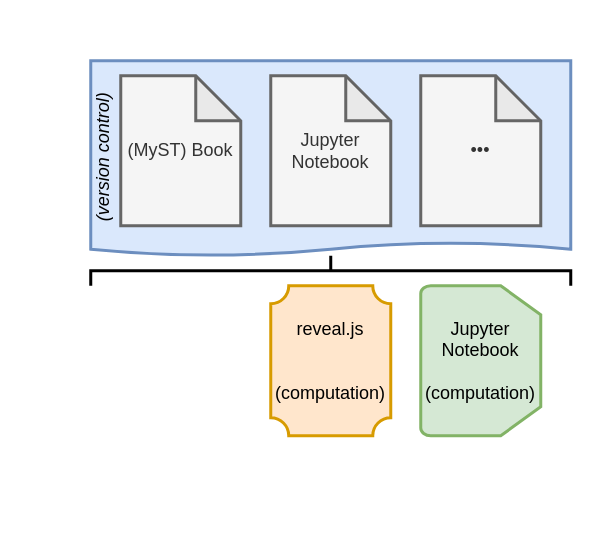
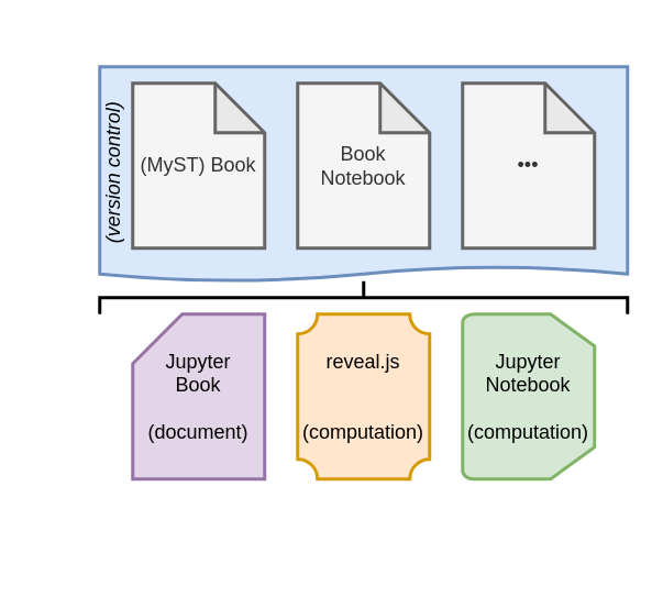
  <mxCell id="0" />
  <mxCell id="1" parent="0" />
  <mxCell id="2" value="" style="shape=document;whiteSpace=wrap;html=1;boundedLbl=1;fillColor=#dae8fc;strokeColor=#6c8ebf;size=0.067;strokeWidth=2;" parent="1" vertex="1"><mxGeometry width="320" height="130" as="geometry" x="60" y="40" /></mxCell>
  <mxCell id="3" value="" style="strokeWidth=2;html=1;shape=mxgraph.flowchart.annotation_2;align=left;labelPosition=right;pointerEvents=1;rotation=90;" parent="1" vertex="1"><mxGeometry x="210" y="20" width="20" height="320" as="geometry" /></mxCell>
  <mxCell id="4" value="" style="group;strokeWidth=2;" parent="1" vertex="1" connectable="0"><mxGeometry x="80" y="50" width="280" height="100" as="geometry" /></mxCell>
  <mxCell id="5" value="&lt;span&gt;(MyST) Book&lt;/span&gt;" style="shape=note;whiteSpace=wrap;html=1;backgroundOutline=1;darkOpacity=0.05;fillColor=#f5f5f5;strokeColor=#666666;fontColor=#333333;strokeWidth=2;" parent="4" vertex="1"><mxGeometry width="80" height="100" as="geometry" /></mxCell>
- <mxCell id="6" value="&lt;span style=&quot;color: rgb(51 , 51 , 51)&quot;&gt;Jupyter Notebook&lt;/span&gt;" style="shape=note;whiteSpace=wrap;html=1;backgroundOutline=1;darkOpacity=0.05;fillColor=#f5f5f5;strokeColor=#666666;fontColor=#333333;strokeWidth=2;" parent="4" vertex="1"><mxGeometry x="100" width="80" height="100" as="geometry" /></mxCell>
+ <mxCell id="6" value="&lt;span style=&quot;color: rgb(51 , 51 , 51)&quot;&gt;Book Notebook&lt;/span&gt;" style="shape=note;whiteSpace=wrap;html=1;backgroundOutline=1;darkOpacity=0.05;fillColor=#f5f5f5;strokeColor=#666666;fontColor=#333333;strokeWidth=2;" parent="4" vertex="1"><mxGeometry x="100" width="80" height="100" as="geometry" /></mxCell>
  <mxCell id="7" value="•••" style="shape=note;whiteSpace=wrap;html=1;backgroundOutline=1;darkOpacity=0.05;fillColor=#f5f5f5;strokeColor=#666666;fontColor=#333333;strokeWidth=2;" parent="4" vertex="1"><mxGeometry x="200" width="80" height="100" as="geometry" /></mxCell>
+ <mxCell id="8" value="Jupyter&lt;br&gt;Book&lt;br&gt;&lt;br&gt;(document)" style="shape=card;whiteSpace=wrap;html=1;fillColor=#e1d5e7;strokeColor=#9673a6;strokeWidth=2;" parent="1" vertex="1"><mxGeometry x="80" y="190" width="80" height="100" as="geometry" /></mxCell>
  <mxCell id="9" value="&lt;span&gt;reveal.js&lt;/span&gt;&lt;br&gt;&lt;br&gt;&lt;br&gt;&lt;span&gt;(computation)&lt;/span&gt;" style="verticalLabelPosition=middle;verticalAlign=middle;html=1;shape=mxgraph.basic.plaque;dx=6;fillColor=#ffe6cc;strokeColor=#d79b00;labelPosition=center;align=center;whiteSpace=wrap;strokeWidth=2;" parent="1" vertex="1"><mxGeometry x="180" y="190" width="80" height="100" as="geometry" /></mxCell>
  <mxCell id="10" value="Jupyter&lt;br&gt;Notebook&lt;br&gt;&lt;br&gt;(computation)" style="strokeWidth=2;html=1;shape=mxgraph.flowchart.loop_limit;whiteSpace=wrap;rotation=90;fillColor=#d5e8d4;strokeColor=#82b366;horizontal=0;" parent="1" vertex="1"><mxGeometry x="270" y="200" width="100" height="80" as="geometry" /></mxCell>
  <mxCell id="11" value="&lt;i&gt;(version control)&lt;/i&gt;" style="text;html=1;strokeColor=none;fillColor=none;align=center;verticalAlign=bottom;whiteSpace=wrap;rounded=0;rotation=-90;" parent="1" vertex="1"><mxGeometry x="20" y="97.5" width="100" height="15" as="geometry" /></mxCell>
